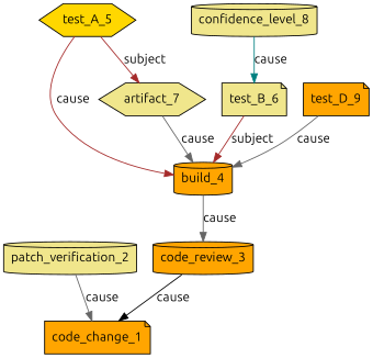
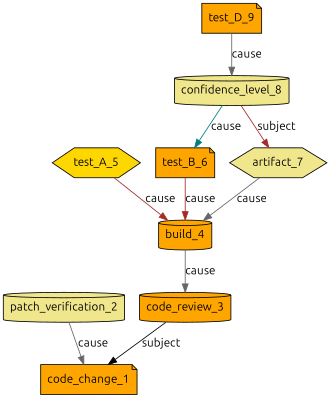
  strict digraph {
    fontname=Ubuntu
    node [fillcolor=orange fontname=Ubuntu shape=cylinder style=filled status=passed]
    edge [color=gray40 fontname=Ubuntu]
    code_change_1 [contributor="Zlatan Ibrahimović" shape=note time=1444738133000 type=code_change status=""]
    patch_verification_2 [fillcolor=khaki status=failed time=1444740604000 type=patch_verification]
    code_review_3 [reviewer="Clas Ohlson" status=failed time=1444742300000 type=code_review]
    build_4 [time=1444742779000 type=build]
    test_A_5 [fillcolor=gold shape=hexagon time=1444745777000 type=test_A]
-   test_B_6 [fillcolor=khaki shape=note time=1444745825000 type=test_B]
+   test_B_6 [shape=note time=1444745825000 type=test_B]
    artifact_7 [fillcolor=khaki shape=hexagon time=1444746209000 type=artifact status=""]
    confidence_level_8 [fillcolor=khaki time=1444747400000 type=confidence_level value=0.8752464456483722 status=""]
    test_D_9 [shape=note time=1444748942000 type=test_D]
    patch_verification_2 -> code_change_1 [label=cause]
-   code_review_3 -> code_change_1 [color=black label=cause]
+   code_review_3 -> code_change_1 [color=black label=subject]
    build_4 -> code_review_3 [label=cause]
    test_A_5 -> build_4 [color=brown label=cause]
-   test_B_6 -> build_4 [color=brown label=subject]
+   test_B_6 -> build_4 [color=brown label=cause]
    artifact_7 -> build_4 [label=cause]
    confidence_level_8 -> test_B_6 [color=teal label=cause]
-   test_A_5 -> artifact_7 [color=brown label=subject]
-   test_D_9 -> build_4 [label=cause]
+   confidence_level_8 -> artifact_7 [color=brown label=subject]
+   test_D_9 -> confidence_level_8 [label=cause]
  }
